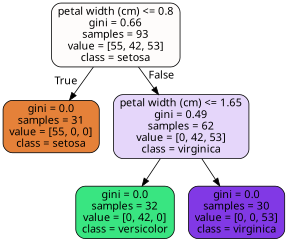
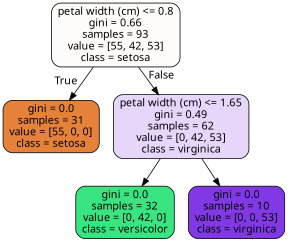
  digraph {
    fontname="Noto Sans"
    node [color=black fontname="Noto Sans" shape=box style="filled, rounded"]
    edge [fontname="Noto Sans"]
    n1 [fillcolor="#fefcfb" label="petal width (cm) <= 0.8\ngini = 0.66\nsamples = 93\nvalue = [55, 42, 53]\nclass = setosa"]
    n2 [fillcolor="#e58139" label="gini = 0.0\nsamples = 31\nvalue = [55, 0, 0]\nclass = setosa"]
    n3 [fillcolor="#e5d6fa" label="petal width (cm) <= 1.65\ngini = 0.49\nsamples = 62\nvalue = [0, 42, 53]\nclass = virginica"]
    n4 [fillcolor="#39e581" label="gini = 0.0\nsamples = 32\nvalue = [0, 42, 0]\nclass = versicolor"]
-   n5 [fillcolor="#8139e5" label="gini = 0.0\nsamples = 30\nvalue = [0, 0, 53]\nclass = virginica"]
+   n5 [fillcolor="#8139e5" label="gini = 0.0\nsamples = 10\nvalue = [0, 0, 53]\nclass = virginica"]
    n1 -> n2 [headlabel=True labelangle=45 labeldistance=2.5]
    n1 -> n3 [headlabel=False labelangle=-45 labeldistance=2.5]
    n3 -> n4
    n3 -> n5
  }
